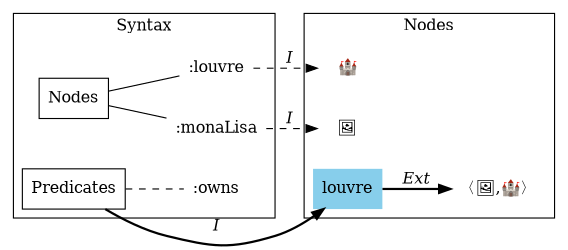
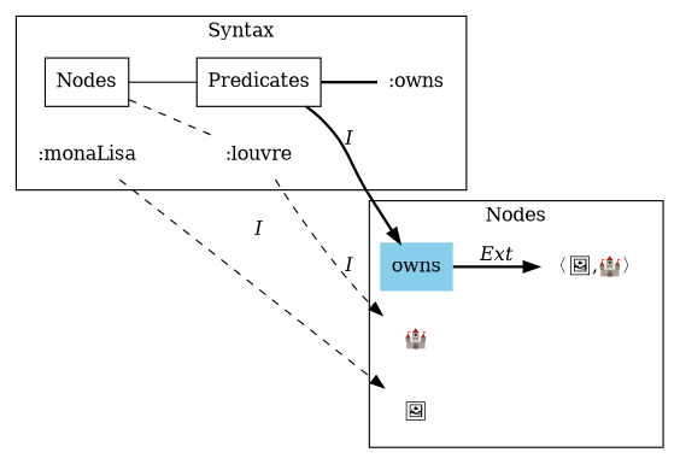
  digraph {
    rankdir=LR
    node [shape=none]
    edge [style=bold]
    n1 [label=<Nodes> shape=rect]
    n2 [label=<Predicates> shape=rect]
    n3 [label=<:louvre>]
    n4 [label=<:owns>]
    n5 [label=<:monaLisa>]
    n6 [label=<🏰>]
-   n7 [fillcolor=skyblue label=louvre style=filled]
+   n7 [fillcolor=skyblue label=owns style=filled]
    n8 [label=<🖼>]
    n9 [label=<〈🖼,🏰〉>]
    subgraph cluster_1 {
      label=Syntax
      n1
      n2
      n3
      n4
      n5
    }
    subgraph cluster_2 {
      label=Nodes
      n6
      n7
      n8
      n9
    }
-   n1 -> n3 [dir=none style=solid]
-   n1 -> n5 [dir=none style=solid]
-   n2 -> n4 [dir=none style=dashed]
+   n1 -> n3 [dir=none style=dashed]
+   n1 -> n2 [dir=none style=solid]
+   n2 -> n4 [dir=none]
    n2 -> n7 [label=<<i>I</i>>]
    n3 -> n6 [label=<<i>I</i>> style=dashed]
    n5 -> n8 [label=<<i>I</i>> style=dashed]
    n7 -> n9 [label=<<i>Ext</i>>]
  }
